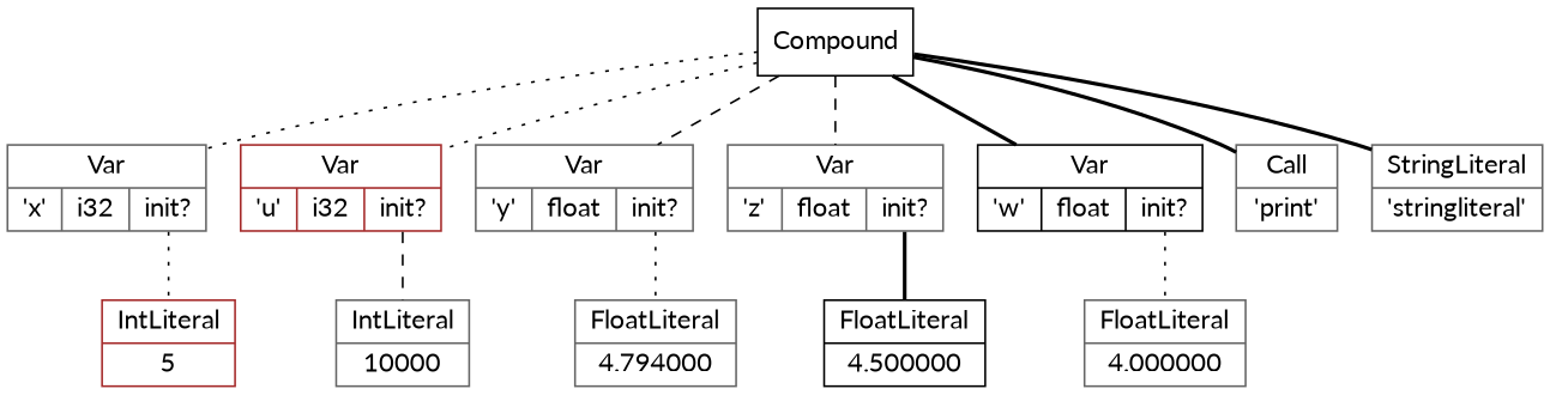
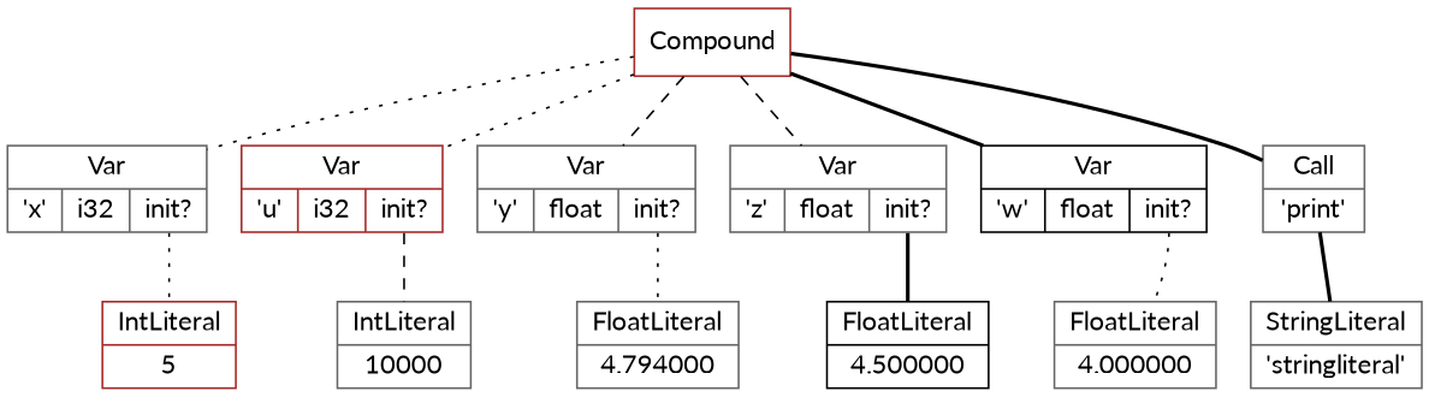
  graph {
    fontname=Lato
    node [color=gray40 fontname=Lato shape=record]
    edge [fontname=Lato style=dotted]
-   n1 [color=black label="{Compound}"]
+   n1 [color=brown label="{Compound}"]
    n2 [label="{Var|{<name>'x'|<type>i32|<init>init?}}"]
    n3 [color=brown label="{Var|{<name>'u'|<type>i32|<init>init?}}"]
    n4 [label="{Var|{<name>'y'|<type>float|<init>init?}}"]
    n5 [label="{Var|{<name>'z'|<type>float|<init>init?}}"]
    n6 [color=black label="{Var|{<name>'w'|<type>float|<init>init?}}"]
    n7 [label="{Call|{<name>'print'}}"]
    n8 [color=brown label="{IntLiteral|{<value>5}}"]
    n9 [label="{IntLiteral|{<value>10000}}"]
    n10 [label="{FloatLiteral|{<value>4.794000}}"]
    n11 [color=black label="{FloatLiteral|{<value>4.500000}}"]
    n12 [label="{FloatLiteral|{<value>4.000000}}"]
    n13 [label="{StringLiteral|{<value>'stringliteral'}}"]
    n1 -- n2
    n1 -- n3
    n1 -- n4 [style=dashed]
    n1 -- n5 [style=dashed]
    n1 -- n6 [style=bold]
    n1 -- n7 [style=bold]
    n2 -- n8 [tailport=init]
    n3 -- n9 [style=dashed tailport=init]
    n4 -- n10 [tailport=init]
    n5 -- n11 [style=bold tailport=init]
    n6 -- n12 [tailport=init]
-   n1 -- n13 [style=bold]
+   n7 -- n13 [style=bold]
  }
